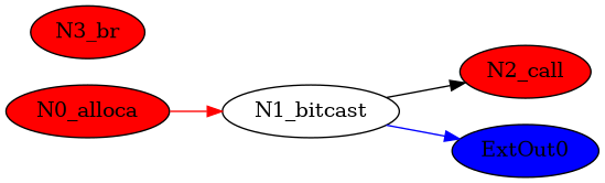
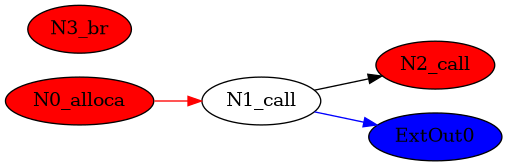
  digraph {
    frequency=1.000000
    rankdir=LR
    node [fillcolor=red forbidden=1 style=filled weight=1]
    N0_alloca
-   N1_bitcast [forbidden=0 fillcolor="" style=""]
+   N1_bitcast [forbidden=0 label=N1_call fillcolor="" style=""]
    N2_call
    ExtOut0 [fillcolor=blue forbidden="" weight=""]
    N3_br
    N0_alloca -> N1_bitcast [color=red]
    N1_bitcast -> N2_call
    N1_bitcast -> ExtOut0 [color=blue]
  }
